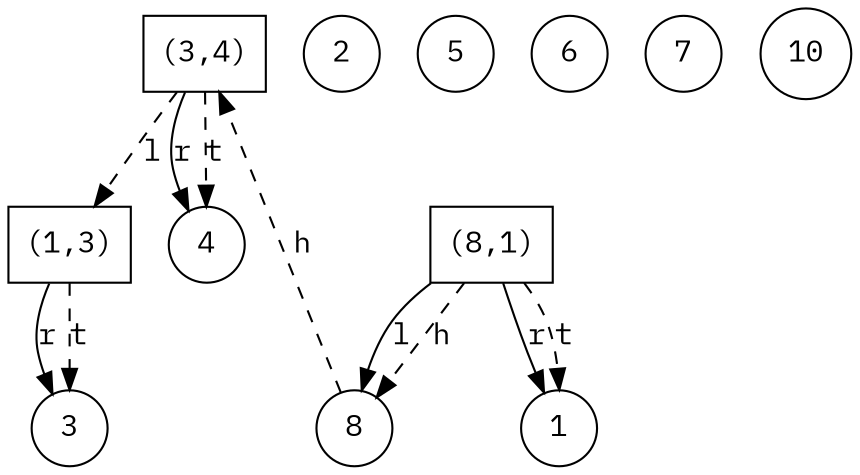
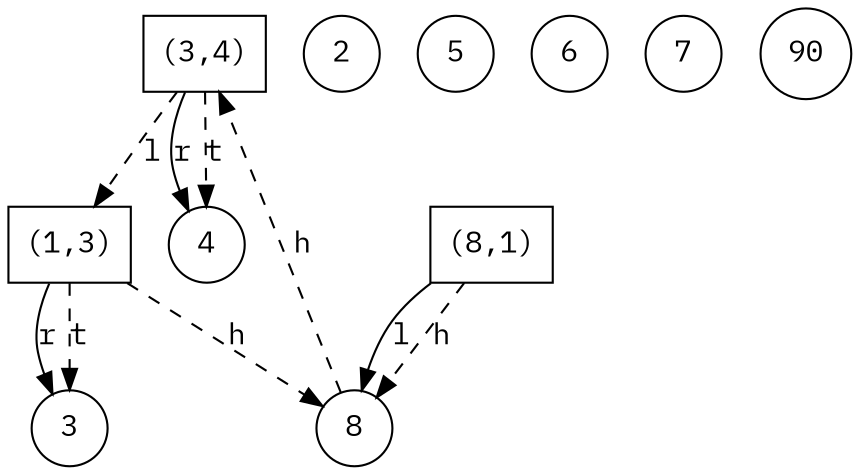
  digraph {
    fontname="IBM Plex Mono"
    node [fontname="IBM Plex Mono" shape=circle]
    edge [fontname="IBM Plex Mono" style=dashed]
    "(3,4)" [shape=box]
    "(1,3)" [shape=box]
    4
    8
    3
    "(8,1)" [shape=box]
-   1
    2
    5
    6
    7
-   10
+   10 [label=90]
    "(3,4)" -> "(1,3)" [label=l]
    "(3,4)" -> 4 [label=r style=""]
    "(3,4)" -> 4 [label=t]
+   "(1,3)" -> 8 [label=h]
    "(1,3)" -> 3 [label=r style=""]
    "(1,3)" -> 3 [label=t]
    8 -> "(3,4)" [label=h]
    "(8,1)" -> 8 [label=l style=""]
    "(8,1)" -> 8 [label=h]
-   "(8,1)" -> 1 [label=r style=""]
-   "(8,1)" -> 1 [label=t]
  }
